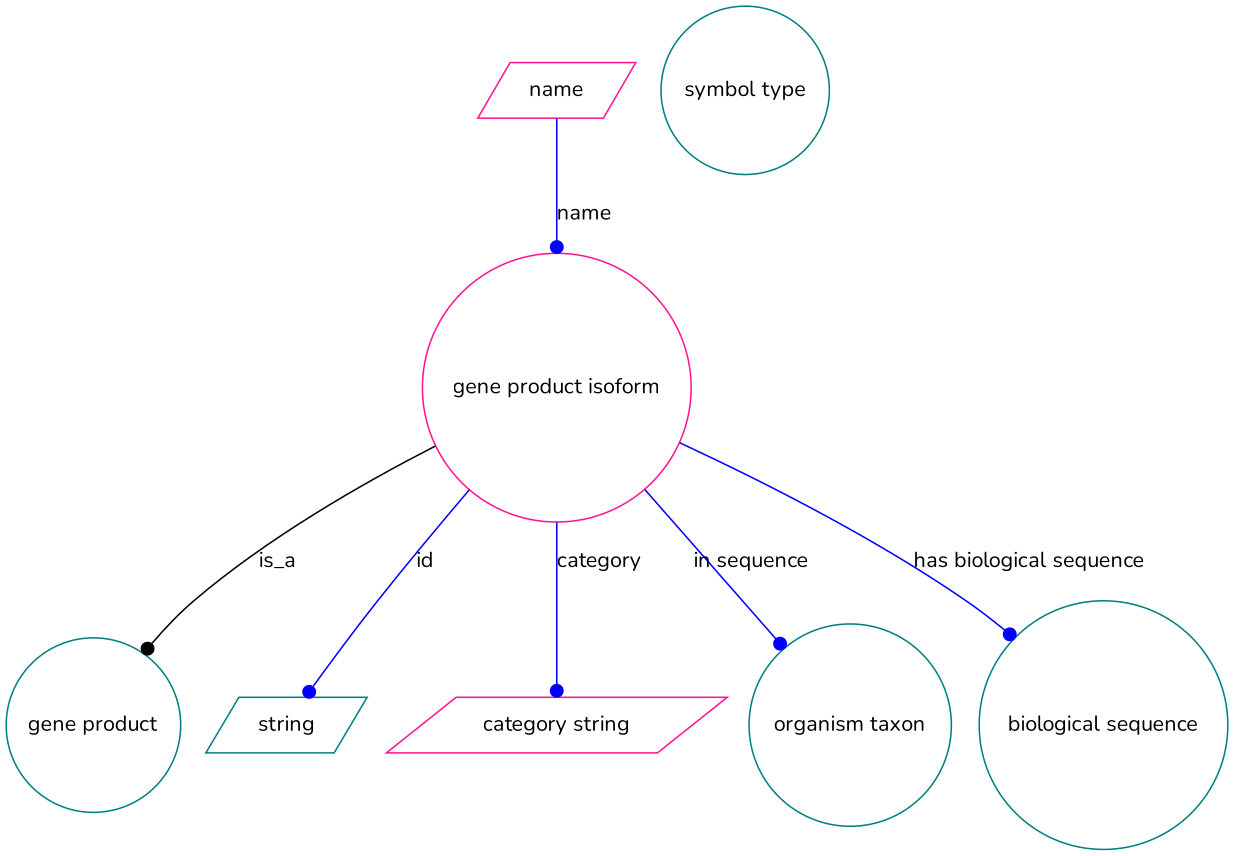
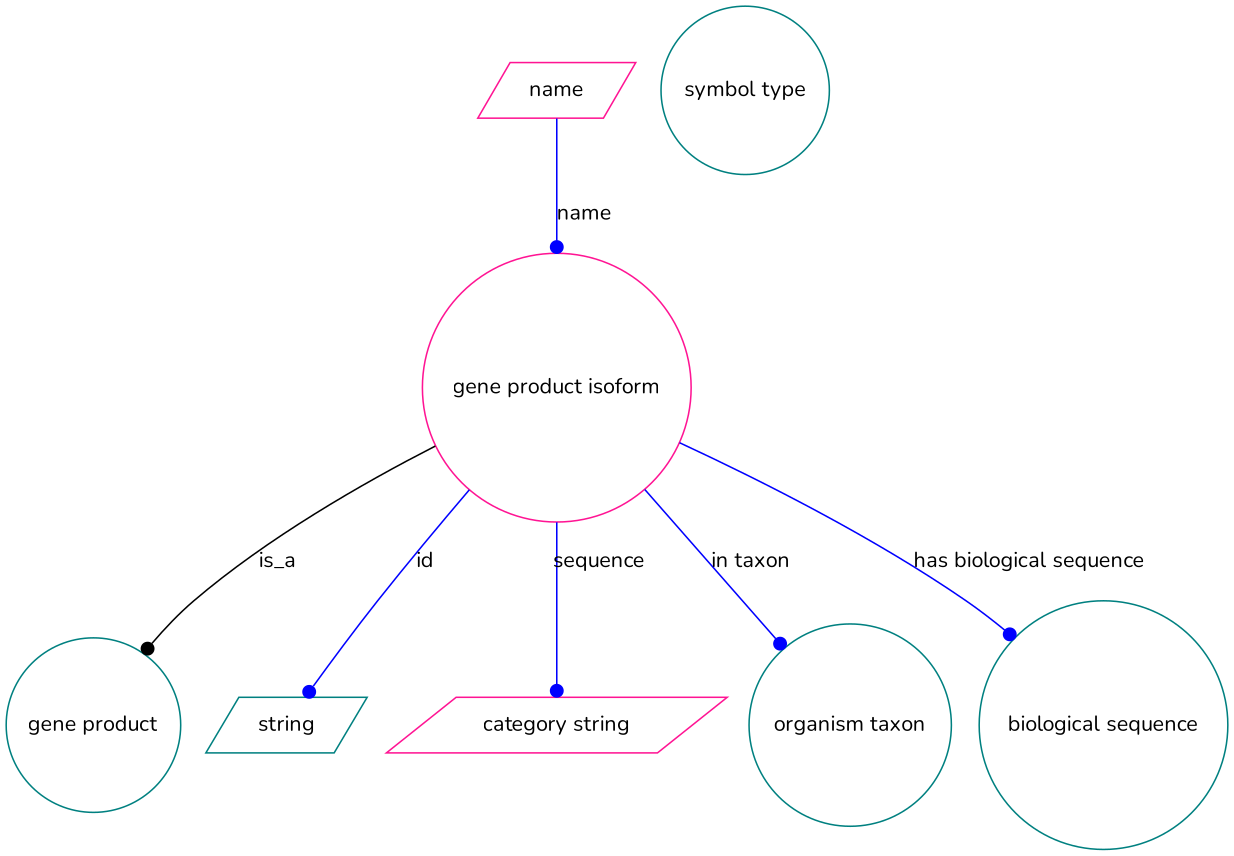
  digraph {
    fontname=Nunito
    node [color=teal fontname=Nunito shape=circle]
    edge [arrowhead=dot fontname=Nunito color=blue style=solid]
    n1 [color=deeppink height=0.5 label="gene product isoform" width=2.4192]
    "gene product" [height=0.5 width=1.5707]
    n3 [height=0.5 label=string shape=parallelogram width=0.84854]
    n4 [color=deeppink height=0.5 label="category string" shape=parallelogram width=1.6249]
    n5 [height=0.5 label="organism taxon" width=1.8234]
    n6 [height=0.5 label="biological sequence" width=2.2387]
    name [color=deeppink height=0.5 shape=parallelogram width=0.84854]
    n8 [height=0.5 label="symbol type" width=1.5165]
    n1 -> "gene product" [label=is_a color="" style=""]
    n1 -> n3 [label=id]
-   n1 -> n4 [label=category]
-   n1 -> n5 [label="in sequence"]
+   n1 -> n4 [label=sequence]
+   n1 -> n5 [label="in taxon"]
    n1 -> n6 [label="has biological sequence"]
    name -> n1 [label=name]
  }
